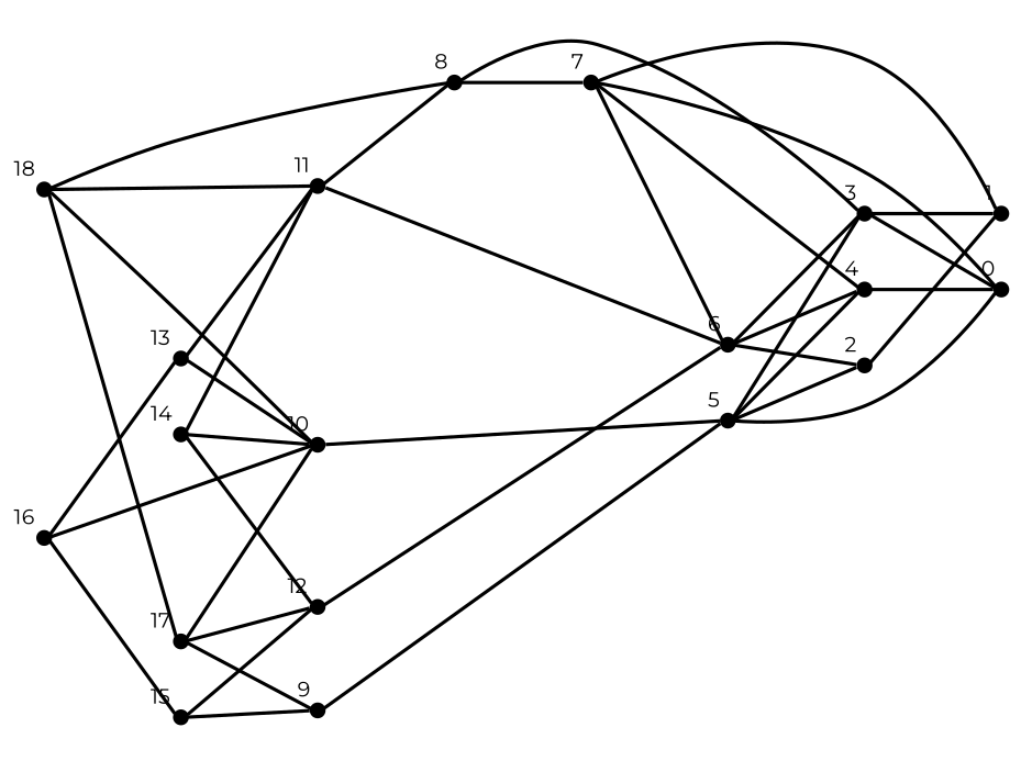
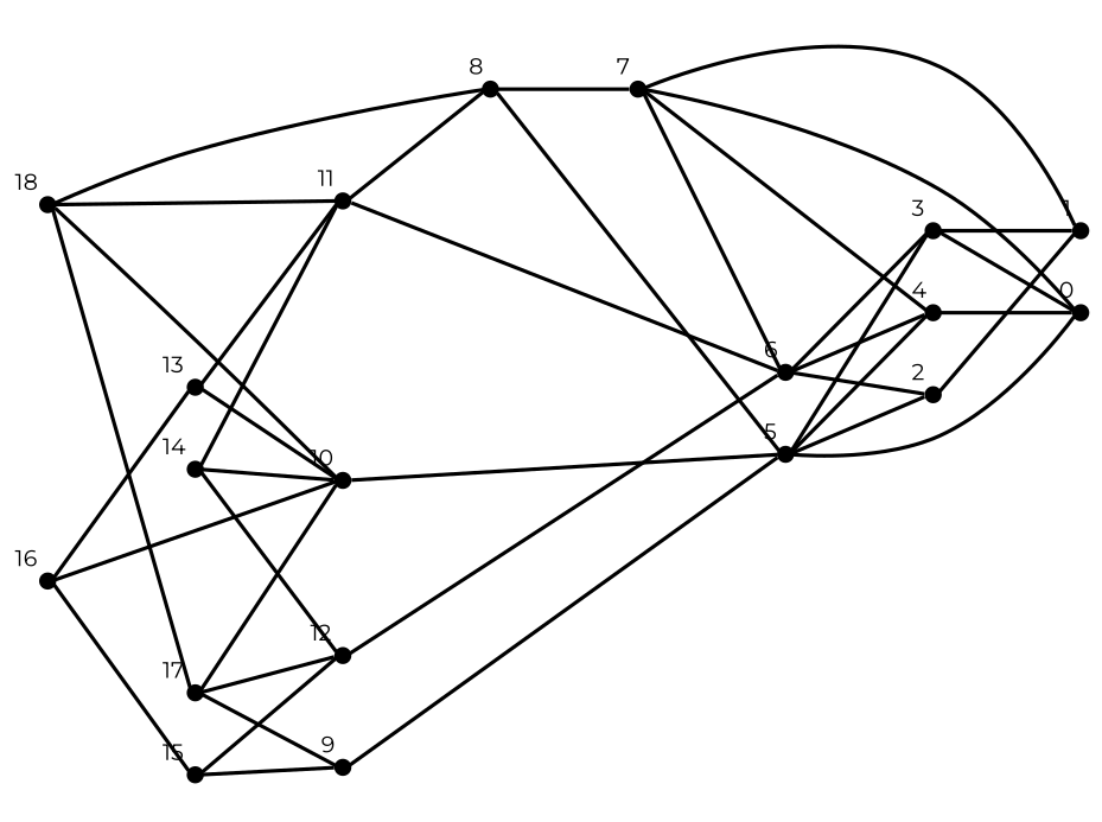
  graph {
    fontname=Montserrat
    rankdir=LR
    node [fontname=Montserrat fontsize=6 shape=point]
    edge [fontname=Montserrat]
    0 [xlabel=0]
    1 [xlabel=1]
    2 [xlabel=2]
    3 [xlabel=3]
    4 [xlabel=4]
    5 [xlabel=5]
    6 [xlabel=6]
    7 [xlabel=7]
    8 [xlabel=8]
    9 [xlabel=9]
    10 [xlabel=10]
    11 [xlabel=11]
    12 [xlabel=12]
    13 [xlabel=13]
    14 [xlabel=14]
    15 [xlabel=15]
    16 [xlabel=16]
    17 [xlabel=17]
    18 [xlabel=18]
    2 -- 1
    3 -- 0
    3 -- 1
    4 -- 0
    5 -- 0
    5 -- 2
    5 -- 3
    5 -- 4
    6 -- 2
    6 -- 3
    6 -- 4
    7 -- 0
    7 -- 1
    7 -- 4
    7 -- 6
-   8 -- 3
+   8 -- 5
    8 -- 7
    9 -- 5
    10 -- 5
    11 -- 6
    11 -- 8
    12 -- 6
    13 -- 10
    13 -- 11
    14 -- 10
    14 -- 11
    14 -- 12
    15 -- 9
    15 -- 12
    16 -- 10
    16 -- 13
    16 -- 15
    17 -- 9
    17 -- 10
    17 -- 12
    18 -- 8
    18 -- 10
    18 -- 11
    18 -- 17
  }
